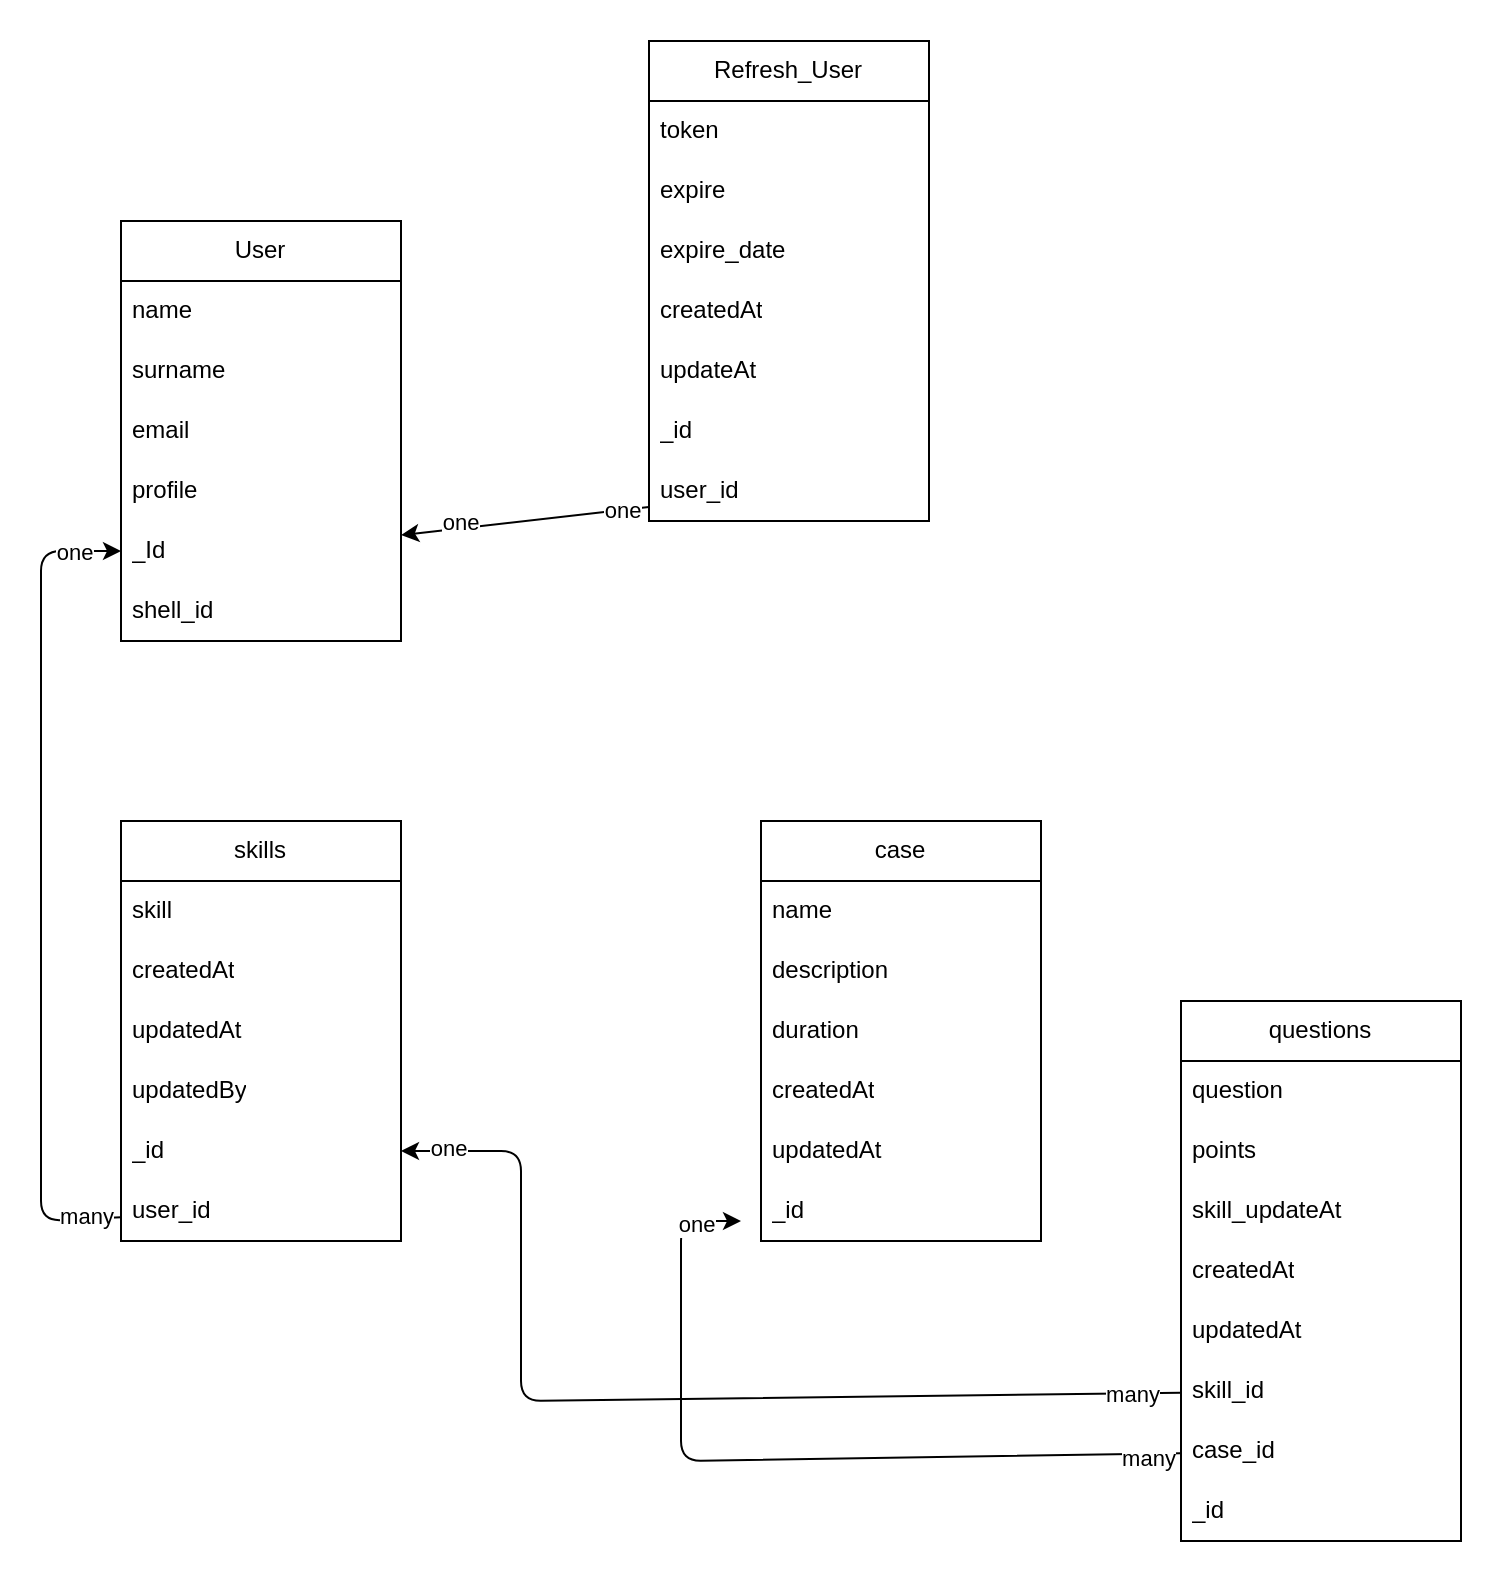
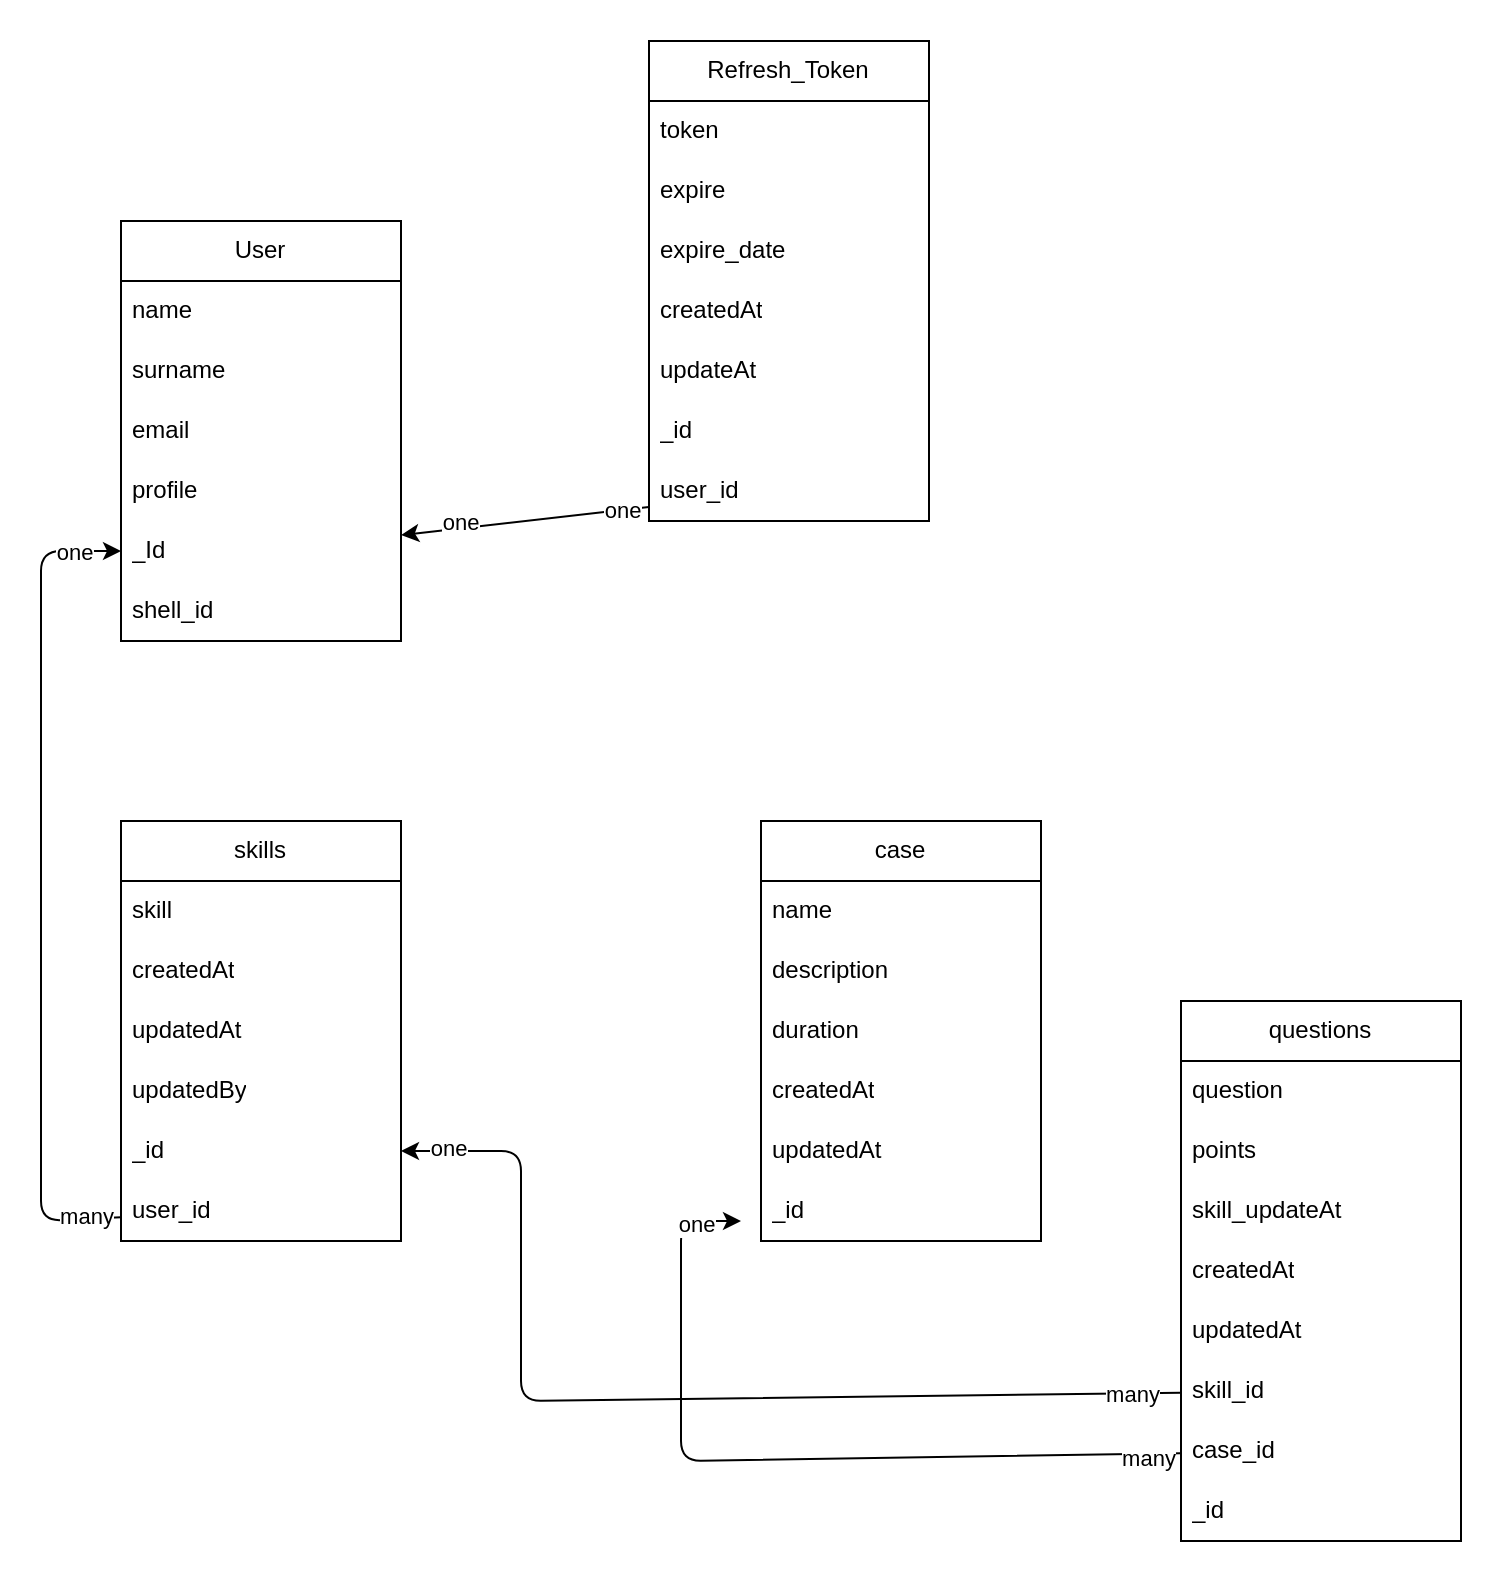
  <mxCell id="0" />
  <mxCell id="1" parent="0" />
  <mxCell id="2" value="User" style="swimlane;fontStyle=0;childLayout=stackLayout;horizontal=1;startSize=30;horizontalStack=0;resizeParent=1;resizeParentMax=0;resizeLast=0;collapsible=1;marginBottom=0;whiteSpace=wrap;html=1;" vertex="1" parent="1"><mxGeometry x="60" y="110" width="140" height="210" as="geometry" /></mxCell>
  <mxCell id="3" value="name" style="text;strokeColor=none;fillColor=none;align=left;verticalAlign=middle;spacingLeft=4;spacingRight=4;overflow=hidden;points=[[0,0.5],[1,0.5]];portConstraint=eastwest;rotatable=0;whiteSpace=wrap;html=1;" vertex="1" parent="2"><mxGeometry y="30" width="140" height="30" as="geometry" /></mxCell>
  <mxCell id="4" value="surname" style="text;strokeColor=none;fillColor=none;align=left;verticalAlign=middle;spacingLeft=4;spacingRight=4;overflow=hidden;points=[[0,0.5],[1,0.5]];portConstraint=eastwest;rotatable=0;whiteSpace=wrap;html=1;" vertex="1" parent="2"><mxGeometry y="60" width="140" height="30" as="geometry" /></mxCell>
  <mxCell id="5" value="email" style="text;strokeColor=none;fillColor=none;align=left;verticalAlign=middle;spacingLeft=4;spacingRight=4;overflow=hidden;points=[[0,0.5],[1,0.5]];portConstraint=eastwest;rotatable=0;whiteSpace=wrap;html=1;" vertex="1" parent="2"><mxGeometry y="90" width="140" height="30" as="geometry" /></mxCell>
  <mxCell id="6" value="profile" style="text;strokeColor=none;fillColor=none;align=left;verticalAlign=middle;spacingLeft=4;spacingRight=4;overflow=hidden;points=[[0,0.5],[1,0.5]];portConstraint=eastwest;rotatable=0;whiteSpace=wrap;html=1;" vertex="1" parent="2"><mxGeometry y="120" width="140" height="30" as="geometry" /></mxCell>
  <mxCell id="7" value="_Id" style="text;strokeColor=none;fillColor=none;align=left;verticalAlign=middle;spacingLeft=4;spacingRight=4;overflow=hidden;points=[[0,0.5],[1,0.5]];portConstraint=eastwest;rotatable=0;whiteSpace=wrap;html=1;" vertex="1" parent="2"><mxGeometry y="150" width="140" height="30" as="geometry" /></mxCell>
  <mxCell id="8" value="shell_id" style="text;strokeColor=none;fillColor=none;align=left;verticalAlign=middle;spacingLeft=4;spacingRight=4;overflow=hidden;points=[[0,0.5],[1,0.5]];portConstraint=eastwest;rotatable=0;whiteSpace=wrap;html=1;" vertex="1" parent="2"><mxGeometry y="180" width="140" height="30" as="geometry" /></mxCell>
- <mxCell id="9" value="Refresh_User" style="swimlane;fontStyle=0;childLayout=stackLayout;horizontal=1;startSize=30;horizontalStack=0;resizeParent=1;resizeParentMax=0;resizeLast=0;collapsible=1;marginBottom=0;whiteSpace=wrap;html=1;" vertex="1" parent="1"><mxGeometry x="324" y="20" width="140" height="240" as="geometry" /></mxCell>
+ <mxCell id="9" value="Refresh_Token" style="swimlane;fontStyle=0;childLayout=stackLayout;horizontal=1;startSize=30;horizontalStack=0;resizeParent=1;resizeParentMax=0;resizeLast=0;collapsible=1;marginBottom=0;whiteSpace=wrap;html=1;" vertex="1" parent="1"><mxGeometry x="324" y="20" width="140" height="240" as="geometry" /></mxCell>
  <mxCell id="10" value="token" style="text;strokeColor=none;fillColor=none;align=left;verticalAlign=middle;spacingLeft=4;spacingRight=4;overflow=hidden;points=[[0,0.5],[1,0.5]];portConstraint=eastwest;rotatable=0;whiteSpace=wrap;html=1;" vertex="1" parent="9"><mxGeometry y="30" width="140" height="30" as="geometry" /></mxCell>
  <mxCell id="11" value="expire" style="text;strokeColor=none;fillColor=none;align=left;verticalAlign=middle;spacingLeft=4;spacingRight=4;overflow=hidden;points=[[0,0.5],[1,0.5]];portConstraint=eastwest;rotatable=0;whiteSpace=wrap;html=1;" vertex="1" parent="9"><mxGeometry y="60" width="140" height="30" as="geometry" /></mxCell>
  <mxCell id="12" value="expire_date" style="text;strokeColor=none;fillColor=none;align=left;verticalAlign=middle;spacingLeft=4;spacingRight=4;overflow=hidden;points=[[0,0.5],[1,0.5]];portConstraint=eastwest;rotatable=0;whiteSpace=wrap;html=1;" vertex="1" parent="9"><mxGeometry y="90" width="140" height="30" as="geometry" /></mxCell>
  <mxCell id="13" value="createdAt" style="text;strokeColor=none;fillColor=none;align=left;verticalAlign=middle;spacingLeft=4;spacingRight=4;overflow=hidden;points=[[0,0.5],[1,0.5]];portConstraint=eastwest;rotatable=0;whiteSpace=wrap;html=1;" vertex="1" parent="9"><mxGeometry y="120" width="140" height="30" as="geometry" /></mxCell>
  <mxCell id="14" value="updateAt" style="text;strokeColor=none;fillColor=none;align=left;verticalAlign=middle;spacingLeft=4;spacingRight=4;overflow=hidden;points=[[0,0.5],[1,0.5]];portConstraint=eastwest;rotatable=0;whiteSpace=wrap;html=1;" vertex="1" parent="9"><mxGeometry y="150" width="140" height="30" as="geometry" /></mxCell>
  <mxCell id="15" value="_id" style="text;strokeColor=none;fillColor=none;align=left;verticalAlign=middle;spacingLeft=4;spacingRight=4;overflow=hidden;points=[[0,0.5],[1,0.5]];portConstraint=eastwest;rotatable=0;whiteSpace=wrap;html=1;" vertex="1" parent="9"><mxGeometry y="180" width="140" height="30" as="geometry" /></mxCell>
  <mxCell id="16" value="user_id" style="text;strokeColor=none;fillColor=none;align=left;verticalAlign=middle;spacingLeft=4;spacingRight=4;overflow=hidden;points=[[0,0.5],[1,0.5]];portConstraint=eastwest;rotatable=0;whiteSpace=wrap;html=1;" vertex="1" parent="9"><mxGeometry y="210" width="140" height="30" as="geometry" /></mxCell>
  <mxCell id="17" style="edgeStyle=none;html=1;" edge="1" parent="1" source="16" target="7"><mxGeometry relative="1" as="geometry" /></mxCell>
  <mxCell id="18" value="one" style="edgeLabel;html=1;align=center;verticalAlign=middle;resizable=0;points=[];" vertex="1" connectable="0" parent="17"><mxGeometry x="0.713" y="2" relative="1" as="geometry"><mxPoint x="12" y="-7" as="offset" /></mxGeometry></mxCell>
  <mxCell id="19" value="one" style="edgeLabel;html=1;align=center;verticalAlign=middle;resizable=0;points=[];" vertex="1" connectable="0" parent="17"><mxGeometry x="-0.773" relative="1" as="geometry"><mxPoint as="offset" /></mxGeometry></mxCell>
  <mxCell id="20" value="skills" style="swimlane;fontStyle=0;childLayout=stackLayout;horizontal=1;startSize=30;horizontalStack=0;resizeParent=1;resizeParentMax=0;resizeLast=0;collapsible=1;marginBottom=0;whiteSpace=wrap;html=1;" vertex="1" parent="1"><mxGeometry x="60" y="410" width="140" height="210" as="geometry" /></mxCell>
  <mxCell id="21" value="skill" style="text;strokeColor=none;fillColor=none;align=left;verticalAlign=middle;spacingLeft=4;spacingRight=4;overflow=hidden;points=[[0,0.5],[1,0.5]];portConstraint=eastwest;rotatable=0;whiteSpace=wrap;html=1;" vertex="1" parent="20"><mxGeometry y="30" width="140" height="30" as="geometry" /></mxCell>
  <mxCell id="22" value="createdAt" style="text;strokeColor=none;fillColor=none;align=left;verticalAlign=middle;spacingLeft=4;spacingRight=4;overflow=hidden;points=[[0,0.5],[1,0.5]];portConstraint=eastwest;rotatable=0;whiteSpace=wrap;html=1;" vertex="1" parent="20"><mxGeometry y="60" width="140" height="30" as="geometry" /></mxCell>
  <mxCell id="23" value="updatedAt" style="text;strokeColor=none;fillColor=none;align=left;verticalAlign=middle;spacingLeft=4;spacingRight=4;overflow=hidden;points=[[0,0.5],[1,0.5]];portConstraint=eastwest;rotatable=0;whiteSpace=wrap;html=1;" vertex="1" parent="20"><mxGeometry y="90" width="140" height="30" as="geometry" /></mxCell>
  <mxCell id="24" value="updatedBy" style="text;strokeColor=none;fillColor=none;align=left;verticalAlign=middle;spacingLeft=4;spacingRight=4;overflow=hidden;points=[[0,0.5],[1,0.5]];portConstraint=eastwest;rotatable=0;whiteSpace=wrap;html=1;" vertex="1" parent="20"><mxGeometry y="120" width="140" height="30" as="geometry" /></mxCell>
  <mxCell id="25" value="_id" style="text;strokeColor=none;fillColor=none;align=left;verticalAlign=middle;spacingLeft=4;spacingRight=4;overflow=hidden;points=[[0,0.5],[1,0.5]];portConstraint=eastwest;rotatable=0;whiteSpace=wrap;html=1;" vertex="1" parent="20"><mxGeometry y="150" width="140" height="30" as="geometry" /></mxCell>
  <mxCell id="26" value="user_id" style="text;strokeColor=none;fillColor=none;align=left;verticalAlign=middle;spacingLeft=4;spacingRight=4;overflow=hidden;points=[[0,0.5],[1,0.5]];portConstraint=eastwest;rotatable=0;whiteSpace=wrap;html=1;" vertex="1" parent="20"><mxGeometry y="180" width="140" height="30" as="geometry" /></mxCell>
  <mxCell id="27" style="edgeStyle=none;html=1;entryX=0;entryY=0.5;entryDx=0;entryDy=0;" edge="1" parent="1" source="26" target="7"><mxGeometry relative="1" as="geometry"><Array as="points"><mxPoint x="20" y="610" /><mxPoint x="20" y="275" /></Array></mxGeometry></mxCell>
  <mxCell id="28" value="many" style="edgeLabel;html=1;align=center;verticalAlign=middle;resizable=0;points=[];" vertex="1" connectable="0" parent="27"><mxGeometry x="-0.918" y="-1" relative="1" as="geometry"><mxPoint as="offset" /></mxGeometry></mxCell>
  <mxCell id="29" value="one" style="edgeLabel;html=1;align=center;verticalAlign=middle;resizable=0;points=[];" vertex="1" connectable="0" parent="27"><mxGeometry x="0.889" relative="1" as="geometry"><mxPoint as="offset" /></mxGeometry></mxCell>
  <mxCell id="30" value="case" style="swimlane;fontStyle=0;childLayout=stackLayout;horizontal=1;startSize=30;horizontalStack=0;resizeParent=1;resizeParentMax=0;resizeLast=0;collapsible=1;marginBottom=0;whiteSpace=wrap;html=1;" vertex="1" parent="1"><mxGeometry x="380" y="410" width="140" height="210" as="geometry" /></mxCell>
  <mxCell id="31" value="name" style="text;strokeColor=none;fillColor=none;align=left;verticalAlign=middle;spacingLeft=4;spacingRight=4;overflow=hidden;points=[[0,0.5],[1,0.5]];portConstraint=eastwest;rotatable=0;whiteSpace=wrap;html=1;" vertex="1" parent="30"><mxGeometry y="30" width="140" height="30" as="geometry" /></mxCell>
  <mxCell id="32" value="description" style="text;strokeColor=none;fillColor=none;align=left;verticalAlign=middle;spacingLeft=4;spacingRight=4;overflow=hidden;points=[[0,0.5],[1,0.5]];portConstraint=eastwest;rotatable=0;whiteSpace=wrap;html=1;" vertex="1" parent="30"><mxGeometry y="60" width="140" height="30" as="geometry" /></mxCell>
  <mxCell id="33" value="duration" style="text;strokeColor=none;fillColor=none;align=left;verticalAlign=middle;spacingLeft=4;spacingRight=4;overflow=hidden;points=[[0,0.5],[1,0.5]];portConstraint=eastwest;rotatable=0;whiteSpace=wrap;html=1;" vertex="1" parent="30"><mxGeometry y="90" width="140" height="30" as="geometry" /></mxCell>
  <mxCell id="34" value="createdAt" style="text;strokeColor=none;fillColor=none;align=left;verticalAlign=middle;spacingLeft=4;spacingRight=4;overflow=hidden;points=[[0,0.5],[1,0.5]];portConstraint=eastwest;rotatable=0;whiteSpace=wrap;html=1;" vertex="1" parent="30"><mxGeometry y="120" width="140" height="30" as="geometry" /></mxCell>
  <mxCell id="35" value="updatedAt" style="text;strokeColor=none;fillColor=none;align=left;verticalAlign=middle;spacingLeft=4;spacingRight=4;overflow=hidden;points=[[0,0.5],[1,0.5]];portConstraint=eastwest;rotatable=0;whiteSpace=wrap;html=1;" vertex="1" parent="30"><mxGeometry y="150" width="140" height="30" as="geometry" /></mxCell>
  <mxCell id="36" value="_id" style="text;strokeColor=none;fillColor=none;align=left;verticalAlign=middle;spacingLeft=4;spacingRight=4;overflow=hidden;points=[[0,0.5],[1,0.5]];portConstraint=eastwest;rotatable=0;whiteSpace=wrap;html=1;" vertex="1" parent="30"><mxGeometry y="180" width="140" height="30" as="geometry" /></mxCell>
  <mxCell id="37" value="questions" style="swimlane;fontStyle=0;childLayout=stackLayout;horizontal=1;startSize=30;horizontalStack=0;resizeParent=1;resizeParentMax=0;resizeLast=0;collapsible=1;marginBottom=0;whiteSpace=wrap;html=1;" vertex="1" parent="1"><mxGeometry x="590" y="500" width="140" height="270" as="geometry" /></mxCell>
  <mxCell id="38" value="question" style="text;strokeColor=none;fillColor=none;align=left;verticalAlign=middle;spacingLeft=4;spacingRight=4;overflow=hidden;points=[[0,0.5],[1,0.5]];portConstraint=eastwest;rotatable=0;whiteSpace=wrap;html=1;" vertex="1" parent="37"><mxGeometry y="30" width="140" height="30" as="geometry" /></mxCell>
  <mxCell id="39" value="points" style="text;strokeColor=none;fillColor=none;align=left;verticalAlign=middle;spacingLeft=4;spacingRight=4;overflow=hidden;points=[[0,0.5],[1,0.5]];portConstraint=eastwest;rotatable=0;whiteSpace=wrap;html=1;" vertex="1" parent="37"><mxGeometry y="60" width="140" height="30" as="geometry" /></mxCell>
  <mxCell id="40" value="skill_updateAt" style="text;strokeColor=none;fillColor=none;align=left;verticalAlign=middle;spacingLeft=4;spacingRight=4;overflow=hidden;points=[[0,0.5],[1,0.5]];portConstraint=eastwest;rotatable=0;whiteSpace=wrap;html=1;" vertex="1" parent="37"><mxGeometry y="90" width="140" height="30" as="geometry" /></mxCell>
  <mxCell id="41" value="createdAt" style="text;strokeColor=none;fillColor=none;align=left;verticalAlign=middle;spacingLeft=4;spacingRight=4;overflow=hidden;points=[[0,0.5],[1,0.5]];portConstraint=eastwest;rotatable=0;whiteSpace=wrap;html=1;" vertex="1" parent="37"><mxGeometry y="120" width="140" height="30" as="geometry" /></mxCell>
  <mxCell id="42" value="updatedAt" style="text;strokeColor=none;fillColor=none;align=left;verticalAlign=middle;spacingLeft=4;spacingRight=4;overflow=hidden;points=[[0,0.5],[1,0.5]];portConstraint=eastwest;rotatable=0;whiteSpace=wrap;html=1;" vertex="1" parent="37"><mxGeometry y="150" width="140" height="30" as="geometry" /></mxCell>
  <mxCell id="43" value="skill_id" style="text;strokeColor=none;fillColor=none;align=left;verticalAlign=middle;spacingLeft=4;spacingRight=4;overflow=hidden;points=[[0,0.5],[1,0.5]];portConstraint=eastwest;rotatable=0;whiteSpace=wrap;html=1;" vertex="1" parent="37"><mxGeometry y="180" width="140" height="30" as="geometry" /></mxCell>
  <mxCell id="44" value="case_id" style="text;strokeColor=none;fillColor=none;align=left;verticalAlign=middle;spacingLeft=4;spacingRight=4;overflow=hidden;points=[[0,0.5],[1,0.5]];portConstraint=eastwest;rotatable=0;whiteSpace=wrap;html=1;" vertex="1" parent="37"><mxGeometry y="210" width="140" height="30" as="geometry" /></mxCell>
  <mxCell id="45" value="_id" style="text;strokeColor=none;fillColor=none;align=left;verticalAlign=middle;spacingLeft=4;spacingRight=4;overflow=hidden;points=[[0,0.5],[1,0.5]];portConstraint=eastwest;rotatable=0;whiteSpace=wrap;html=1;" vertex="1" parent="37"><mxGeometry y="240" width="140" height="30" as="geometry" /></mxCell>
  <mxCell id="46" style="edgeStyle=none;html=1;" edge="1" parent="1" source="44"><mxGeometry relative="1" as="geometry"><mxPoint x="370" y="610" as="targetPoint" /><Array as="points"><mxPoint x="340" y="730" /><mxPoint x="340" y="610" /></Array></mxGeometry></mxCell>
  <mxCell id="47" value="one" style="edgeLabel;html=1;align=center;verticalAlign=middle;resizable=0;points=[];" vertex="1" connectable="0" parent="46"><mxGeometry x="0.89" y="-1" relative="1" as="geometry"><mxPoint as="offset" /></mxGeometry></mxCell>
  <mxCell id="48" value="many" style="edgeLabel;html=1;align=center;verticalAlign=middle;resizable=0;points=[];" vertex="1" connectable="0" parent="46"><mxGeometry x="-0.915" y="2" relative="1" as="geometry"><mxPoint as="offset" /></mxGeometry></mxCell>
  <mxCell id="49" style="edgeStyle=none;html=1;entryX=1;entryY=0.5;entryDx=0;entryDy=0;" edge="1" parent="1" source="43" target="25"><mxGeometry relative="1" as="geometry"><Array as="points"><mxPoint x="260" y="700" /><mxPoint x="260" y="575" /></Array></mxGeometry></mxCell>
  <mxCell id="50" value="one" style="edgeLabel;html=1;align=center;verticalAlign=middle;resizable=0;points=[];" vertex="1" connectable="0" parent="49"><mxGeometry x="0.911" y="-2" relative="1" as="geometry"><mxPoint as="offset" /></mxGeometry></mxCell>
  <mxCell id="51" value="many" style="edgeLabel;html=1;align=center;verticalAlign=middle;resizable=0;points=[];" vertex="1" connectable="0" parent="49"><mxGeometry x="-0.903" relative="1" as="geometry"><mxPoint as="offset" /></mxGeometry></mxCell>
